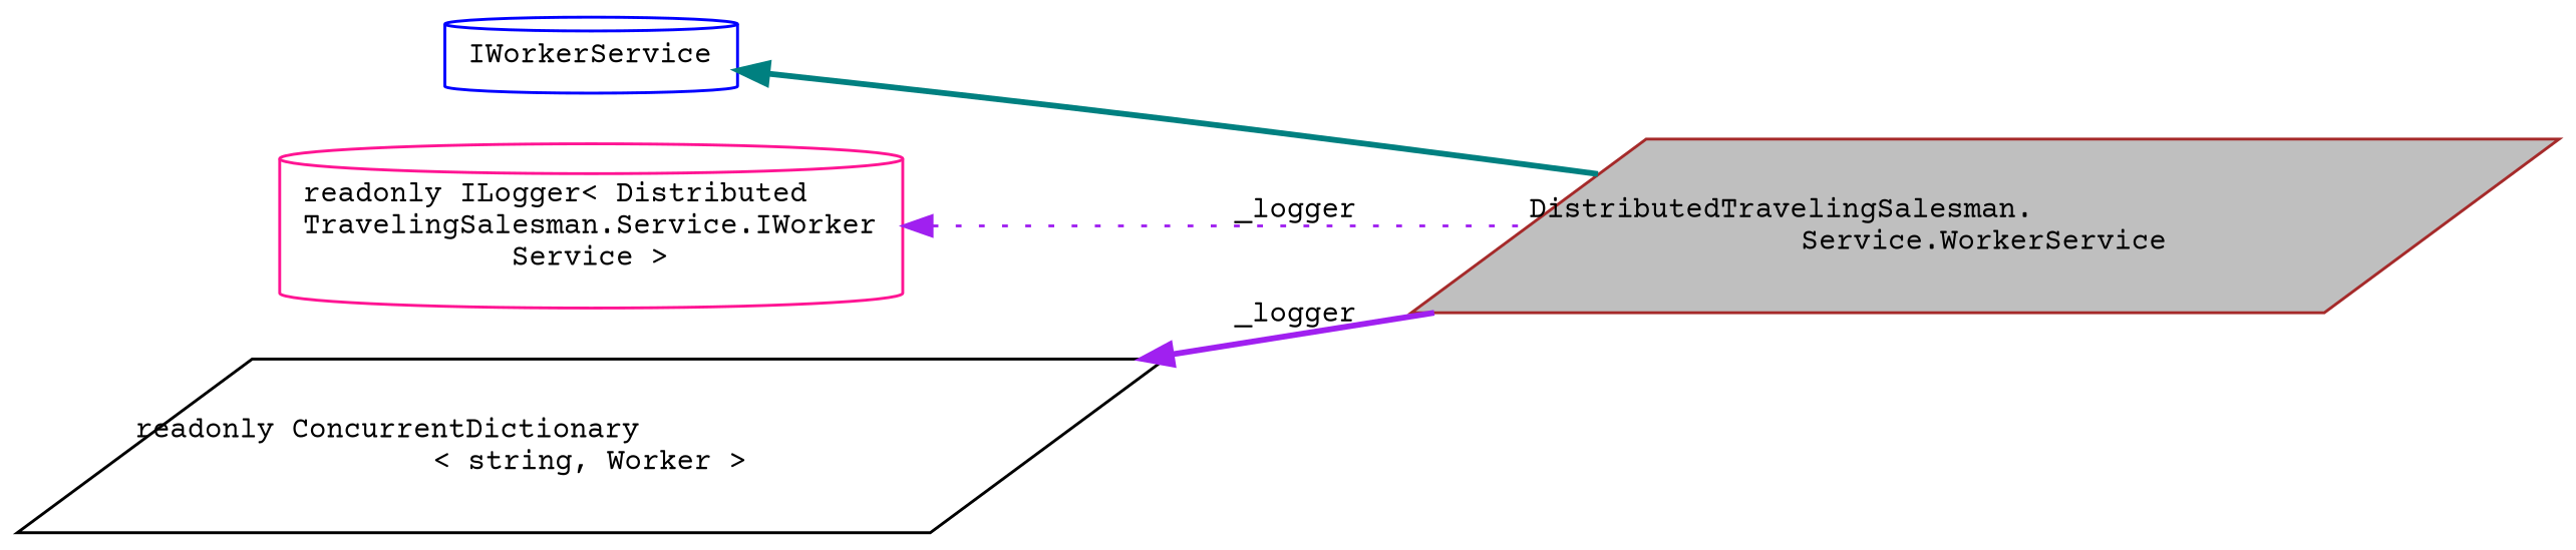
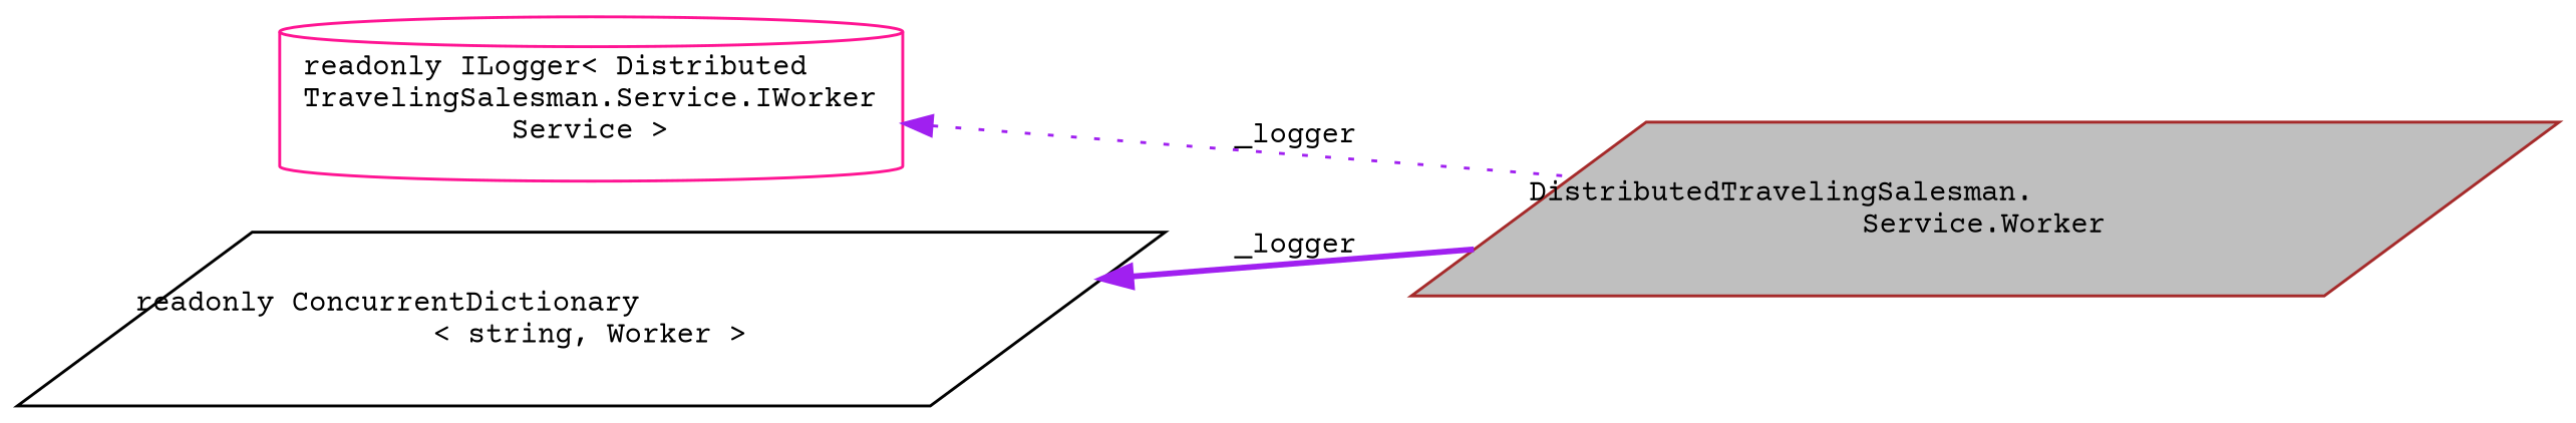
  digraph {
    fontname="Courier Prime"
    rankdir=LR
    node [fillcolor=white fontname="Courier Prime" fontsize=10 shape=parallelogram style=filled]
    edge [color=purple dir=back fontname="Courier Prime" fontsize=10 labelfontname=Helvetica labelfontsize=10 style=bold]
-   n1 [color=brown fillcolor=grey75 fontcolor=black height=0.2 label="DistributedTravelingSalesman.\lService.WorkerService" width=0.4]
-   n2 [color=blue height=0.2 label=IWorkerService shape=cylinder width=0.4]
+   n1 [color=brown fillcolor=grey75 fontcolor=black height=0.2 label="DistributedTravelingSalesman.\lService.Worker" width=0.4]
    n3 [color=deeppink height=0.2 label="readonly ILogger\< Distributed\lTravelingSalesman.Service.IWorker\lService \>" shape=cylinder width=0.4]
    n4 [color=black height=0.2 label="readonly ConcurrentDictionary\l\< string, Worker \>" width=0.4]
-   n2 -> n1 [color=teal]
    n3 -> n1 [label=" _logger" style=dotted]
    n4 -> n1 [label=" _logger"]
  }
